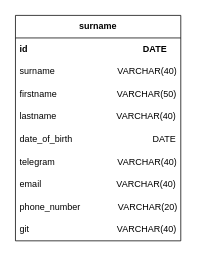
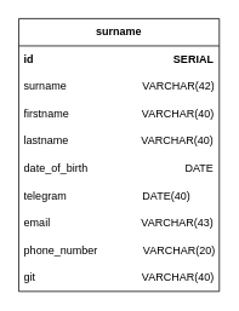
  <mxCell id="0" />
  <mxCell id="1" parent="0" />
  <mxCell id="2" value="&lt;b&gt;surname&lt;/b&gt;" style="swimlane;fontStyle=0;childLayout=stackLayout;horizontal=1;startSize=30;horizontalStack=0;resizeParent=1;resizeParentMax=0;resizeLast=0;collapsible=1;marginBottom=0;whiteSpace=wrap;html=1;" vertex="1" parent="1"><mxGeometry x="20" y="20" width="220" height="300" as="geometry" /></mxCell>
- <mxCell id="3" value="&lt;b&gt;id&amp;nbsp; &amp;nbsp; &amp;nbsp; &amp;nbsp; &amp;nbsp; &amp;nbsp; &amp;nbsp; &amp;nbsp; &amp;nbsp; &amp;nbsp; &amp;nbsp; &amp;nbsp; &amp;nbsp; &amp;nbsp; &amp;nbsp; &amp;nbsp; &amp;nbsp; &amp;nbsp; &amp;nbsp; &amp;nbsp; &amp;nbsp; &amp;nbsp; &amp;nbsp; DATE&lt;/b&gt;" style="text;strokeColor=none;fillColor=none;align=left;verticalAlign=middle;spacingLeft=4;spacingRight=4;overflow=hidden;points=[[0,0.5],[1,0.5]];portConstraint=eastwest;rotatable=0;whiteSpace=wrap;html=1;" vertex="1" parent="2"><mxGeometry y="30" width="220" height="30" as="geometry" /></mxCell>
- <mxCell id="4" value="surname&amp;nbsp; &amp;nbsp; &amp;nbsp; &amp;nbsp; &amp;nbsp; &amp;nbsp; &amp;nbsp; &amp;nbsp; &amp;nbsp; &amp;nbsp; &amp;nbsp; &amp;nbsp; &amp;nbsp;VARCHAR(40)" style="text;strokeColor=none;fillColor=none;align=left;verticalAlign=middle;spacingLeft=4;spacingRight=4;overflow=hidden;points=[[0,0.5],[1,0.5]];portConstraint=eastwest;rotatable=0;whiteSpace=wrap;html=1;" vertex="1" parent="2"><mxGeometry y="60" width="220" height="30" as="geometry" /></mxCell>
- <mxCell id="5" value="firstname&amp;nbsp; &amp;nbsp; &amp;nbsp; &amp;nbsp; &amp;nbsp; &amp;nbsp; &amp;nbsp; &amp;nbsp; &amp;nbsp; &amp;nbsp; &amp;nbsp; &amp;nbsp; VARCHAR(50)" style="text;strokeColor=none;fillColor=none;align=left;verticalAlign=middle;spacingLeft=4;spacingRight=4;overflow=hidden;points=[[0,0.5],[1,0.5]];portConstraint=eastwest;rotatable=0;whiteSpace=wrap;html=1;" vertex="1" parent="2"><mxGeometry y="90" width="220" height="30" as="geometry" /></mxCell>
+ <mxCell id="3" value="&lt;b&gt;id&amp;nbsp; &amp;nbsp; &amp;nbsp; &amp;nbsp; &amp;nbsp; &amp;nbsp; &amp;nbsp; &amp;nbsp; &amp;nbsp; &amp;nbsp; &amp;nbsp; &amp;nbsp; &amp;nbsp; &amp;nbsp; &amp;nbsp; &amp;nbsp; &amp;nbsp; &amp;nbsp; &amp;nbsp; &amp;nbsp; &amp;nbsp; &amp;nbsp; &amp;nbsp; SERIAL&lt;/b&gt;" style="text;strokeColor=none;fillColor=none;align=left;verticalAlign=middle;spacingLeft=4;spacingRight=4;overflow=hidden;points=[[0,0.5],[1,0.5]];portConstraint=eastwest;rotatable=0;whiteSpace=wrap;html=1;" vertex="1" parent="2"><mxGeometry y="30" width="220" height="30" as="geometry" /></mxCell>
+ <mxCell id="4" value="surname&amp;nbsp; &amp;nbsp; &amp;nbsp; &amp;nbsp; &amp;nbsp; &amp;nbsp; &amp;nbsp; &amp;nbsp; &amp;nbsp; &amp;nbsp; &amp;nbsp; &amp;nbsp; &amp;nbsp;VARCHAR(42)" style="text;strokeColor=none;fillColor=none;align=left;verticalAlign=middle;spacingLeft=4;spacingRight=4;overflow=hidden;points=[[0,0.5],[1,0.5]];portConstraint=eastwest;rotatable=0;whiteSpace=wrap;html=1;" vertex="1" parent="2"><mxGeometry y="60" width="220" height="30" as="geometry" /></mxCell>
+ <mxCell id="5" value="firstname&amp;nbsp; &amp;nbsp; &amp;nbsp; &amp;nbsp; &amp;nbsp; &amp;nbsp; &amp;nbsp; &amp;nbsp; &amp;nbsp; &amp;nbsp; &amp;nbsp; &amp;nbsp; VARCHAR(40)" style="text;strokeColor=none;fillColor=none;align=left;verticalAlign=middle;spacingLeft=4;spacingRight=4;overflow=hidden;points=[[0,0.5],[1,0.5]];portConstraint=eastwest;rotatable=0;whiteSpace=wrap;html=1;" vertex="1" parent="2"><mxGeometry y="90" width="220" height="30" as="geometry" /></mxCell>
  <mxCell id="6" value="lastname&amp;nbsp; &amp;nbsp; &amp;nbsp; &amp;nbsp; &amp;nbsp; &amp;nbsp; &amp;nbsp; &amp;nbsp; &amp;nbsp; &amp;nbsp; &amp;nbsp; &amp;nbsp; VARCHAR(40)" style="text;strokeColor=none;fillColor=none;align=left;verticalAlign=middle;spacingLeft=4;spacingRight=4;overflow=hidden;points=[[0,0.5],[1,0.5]];portConstraint=eastwest;rotatable=0;whiteSpace=wrap;html=1;" vertex="1" parent="2"><mxGeometry y="120" width="220" height="30" as="geometry" /></mxCell>
  <mxCell id="7" value="date_of_birth&amp;nbsp; &amp;nbsp; &amp;nbsp; &amp;nbsp; &amp;nbsp; &amp;nbsp; &amp;nbsp; &amp;nbsp; &amp;nbsp; &amp;nbsp; &amp;nbsp; &amp;nbsp; &amp;nbsp; &amp;nbsp; &amp;nbsp; &amp;nbsp; DATE" style="text;strokeColor=none;fillColor=none;align=left;verticalAlign=middle;spacingLeft=4;spacingRight=4;overflow=hidden;points=[[0,0.5],[1,0.5]];portConstraint=eastwest;rotatable=0;whiteSpace=wrap;html=1;" vertex="1" parent="2"><mxGeometry y="150" width="220" height="30" as="geometry" /></mxCell>
- <mxCell id="8" value="telegram&amp;nbsp; &amp;nbsp; &amp;nbsp; &amp;nbsp; &amp;nbsp; &amp;nbsp; &amp;nbsp; &amp;nbsp; &amp;nbsp; &amp;nbsp; &amp;nbsp; &amp;nbsp; &amp;nbsp;VARCHAR(40)" style="text;strokeColor=none;fillColor=none;align=left;verticalAlign=middle;spacingLeft=4;spacingRight=4;overflow=hidden;points=[[0,0.5],[1,0.5]];portConstraint=eastwest;rotatable=0;whiteSpace=wrap;html=1;" vertex="1" parent="2"><mxGeometry y="180" width="220" height="30" as="geometry" /></mxCell>
- <mxCell id="9" value="email&amp;nbsp; &amp;nbsp; &amp;nbsp; &amp;nbsp; &amp;nbsp; &amp;nbsp; &amp;nbsp; &amp;nbsp; &amp;nbsp; &amp;nbsp; &amp;nbsp; &amp;nbsp; &amp;nbsp; &amp;nbsp; &amp;nbsp; VARCHAR(40)" style="text;strokeColor=none;fillColor=none;align=left;verticalAlign=middle;spacingLeft=4;spacingRight=4;overflow=hidden;points=[[0,0.5],[1,0.5]];portConstraint=eastwest;rotatable=0;whiteSpace=wrap;html=1;" vertex="1" parent="2"><mxGeometry y="210" width="220" height="30" as="geometry" /></mxCell>
+ <mxCell id="8" value="telegram&amp;nbsp; &amp;nbsp; &amp;nbsp; &amp;nbsp; &amp;nbsp; &amp;nbsp; &amp;nbsp; &amp;nbsp; &amp;nbsp; &amp;nbsp; &amp;nbsp; &amp;nbsp; &amp;nbsp;DATE(40)" style="text;strokeColor=none;fillColor=none;align=left;verticalAlign=middle;spacingLeft=4;spacingRight=4;overflow=hidden;points=[[0,0.5],[1,0.5]];portConstraint=eastwest;rotatable=0;whiteSpace=wrap;html=1;" vertex="1" parent="2"><mxGeometry y="180" width="220" height="30" as="geometry" /></mxCell>
+ <mxCell id="9" value="email&amp;nbsp; &amp;nbsp; &amp;nbsp; &amp;nbsp; &amp;nbsp; &amp;nbsp; &amp;nbsp; &amp;nbsp; &amp;nbsp; &amp;nbsp; &amp;nbsp; &amp;nbsp; &amp;nbsp; &amp;nbsp; &amp;nbsp; VARCHAR(43)" style="text;strokeColor=none;fillColor=none;align=left;verticalAlign=middle;spacingLeft=4;spacingRight=4;overflow=hidden;points=[[0,0.5],[1,0.5]];portConstraint=eastwest;rotatable=0;whiteSpace=wrap;html=1;" vertex="1" parent="2"><mxGeometry y="210" width="220" height="30" as="geometry" /></mxCell>
  <mxCell id="10" value="phone_number&amp;nbsp; &amp;nbsp; &amp;nbsp; &amp;nbsp; &amp;nbsp; &amp;nbsp; &amp;nbsp; &amp;nbsp;VARCHAR(20)" style="text;strokeColor=none;fillColor=none;align=left;verticalAlign=middle;spacingLeft=4;spacingRight=4;overflow=hidden;points=[[0,0.5],[1,0.5]];portConstraint=eastwest;rotatable=0;whiteSpace=wrap;html=1;" vertex="1" parent="2"><mxGeometry y="240" width="220" height="30" as="geometry" /></mxCell>
  <mxCell id="11" value="git&amp;nbsp; &amp;nbsp; &amp;nbsp; &amp;nbsp; &amp;nbsp; &amp;nbsp; &amp;nbsp; &amp;nbsp; &amp;nbsp; &amp;nbsp; &amp;nbsp; &amp;nbsp; &amp;nbsp; &amp;nbsp; &amp;nbsp; &amp;nbsp; &amp;nbsp; &amp;nbsp;VARCHAR(40)" style="text;strokeColor=none;fillColor=none;align=left;verticalAlign=middle;spacingLeft=4;spacingRight=4;overflow=hidden;points=[[0,0.5],[1,0.5]];portConstraint=eastwest;rotatable=0;whiteSpace=wrap;html=1;" vertex="1" parent="2"><mxGeometry y="270" width="220" height="30" as="geometry" /></mxCell>
